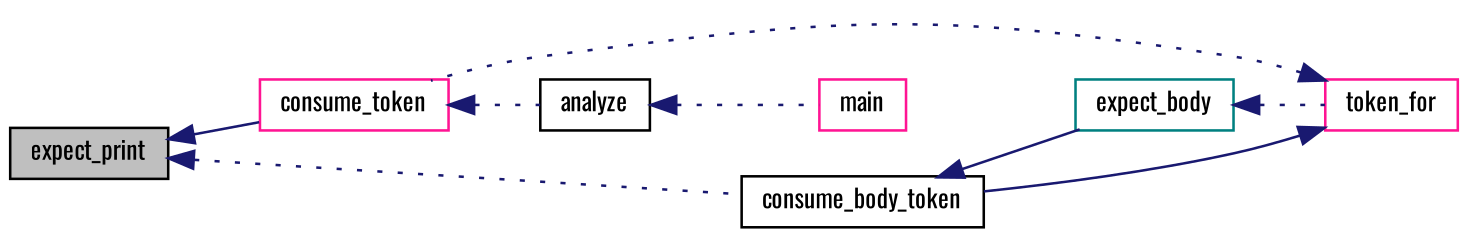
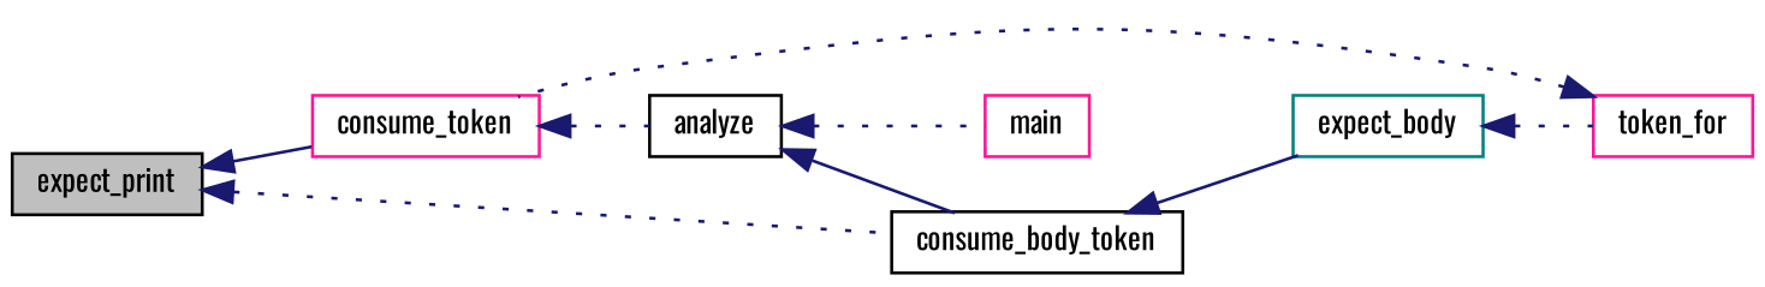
  digraph {
    fontname=Oswald
    rankdir=LR
    node [color=black fillcolor=white fontname=Oswald fontsize=10 shape=record style=filled]
    edge [color=midnightblue dir=back fontname=Oswald fontsize=10 labelfontname=Helvetica labelfontsize=10 style=dotted]
    n1 [fillcolor=grey75 fontcolor=black height=0.2 label=expect_print width=0.4]
    n2 [color=deeppink height=0.2 label=consume_token width=0.4]
    n3 [height=0.2 label=consume_body_token width=0.4]
    n4 [height=0.2 label=analyze width=0.4]
    n5 [color=teal height=0.2 label=expect_body width=0.4]
    n6 [color=deeppink height=0.2 label=main width=0.4]
    n7 [color=deeppink height=0.2 label=token_for width=0.4]
    n1 -> n2 [style=solid]
    n1 -> n3
    n2 -> n4
    n3 -> n5 [style=solid]
    n4 -> n6
    n5 -> n7
    n7 -> n2
-   n7 -> n3 [style=solid]
+   n4 -> n3 [style=solid]
  }
